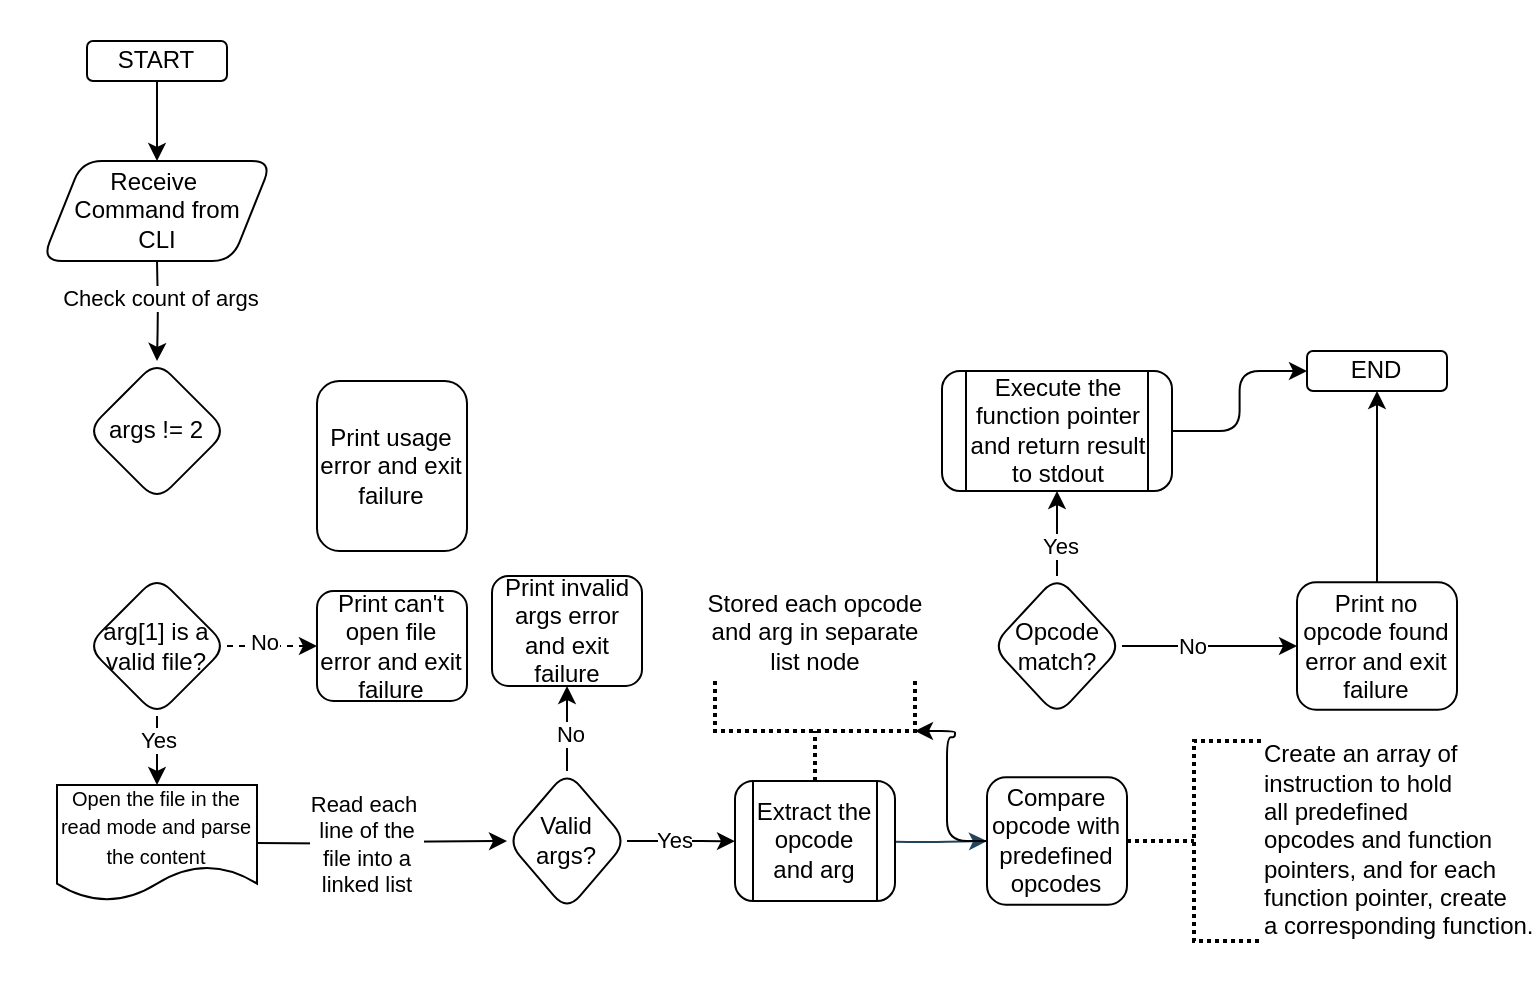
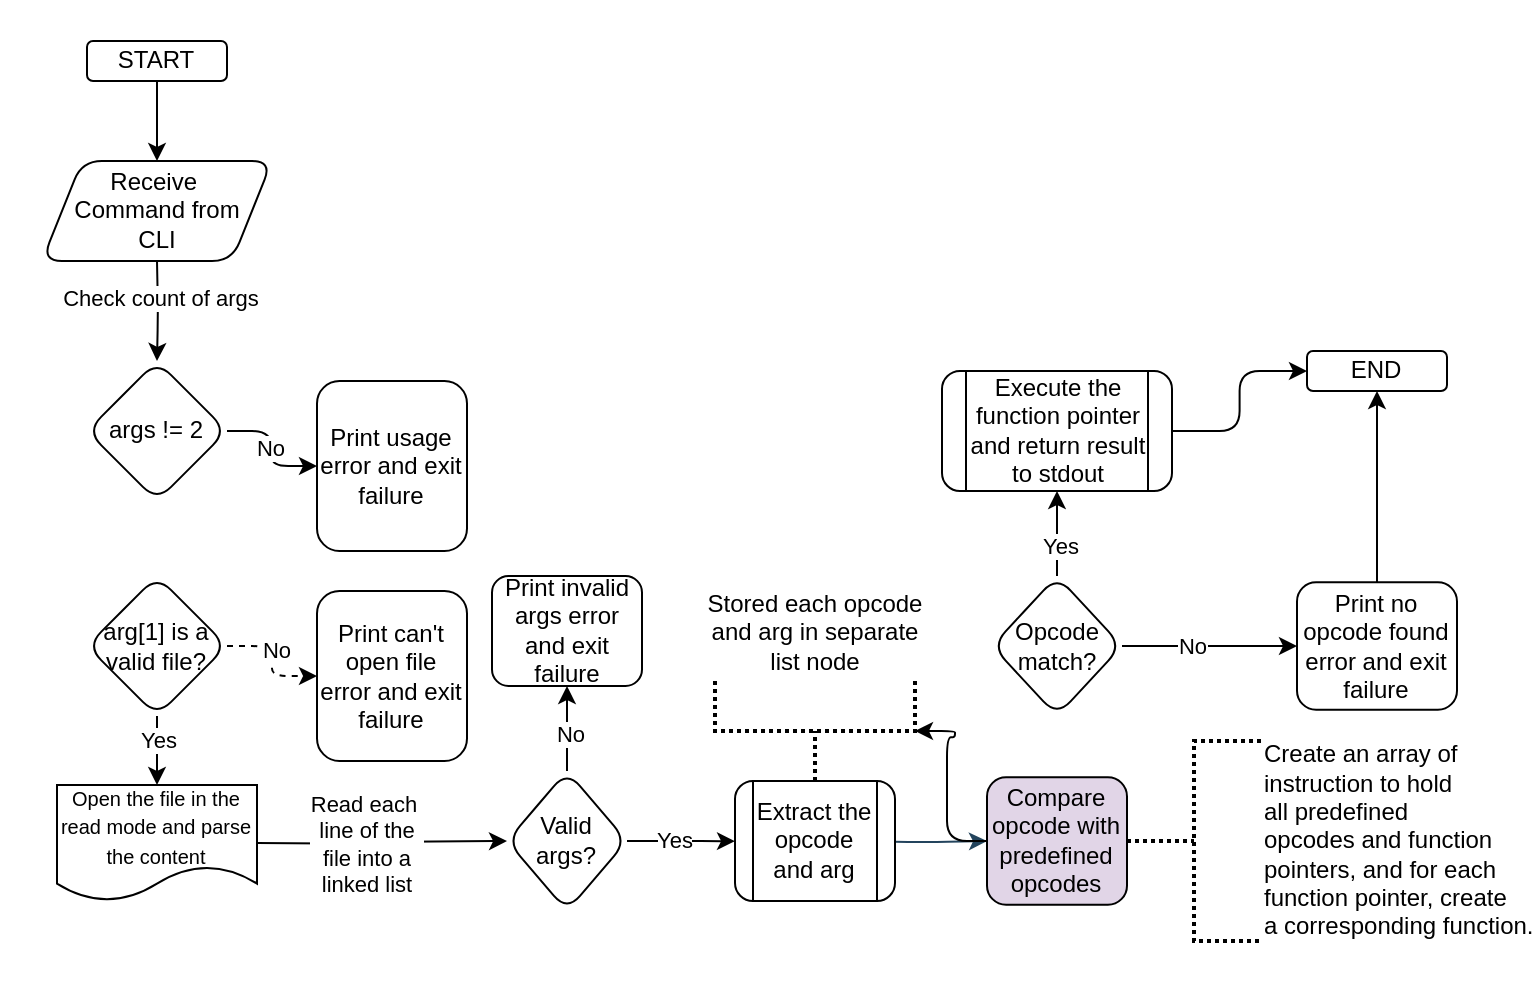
  <mxCell id="0" />
  <mxCell id="1" parent="0" />
  <mxCell id="2" value="" style="edgeStyle=orthogonalEdgeStyle;rounded=1;orthogonalLoop=1;jettySize=auto;html=1;" edge="1" parent="1" source="3"><mxGeometry relative="1" as="geometry"><mxPoint x="78" y="80" as="targetPoint" /></mxGeometry></mxCell>
  <mxCell id="3" value="START" style="rounded=1;whiteSpace=wrap;html=1;" vertex="1" parent="1"><mxGeometry x="43" y="20" width="70" height="20" as="geometry" /></mxCell>
  <mxCell id="4" value="" style="edgeStyle=orthogonalEdgeStyle;rounded=1;orthogonalLoop=1;jettySize=auto;html=1;" edge="1" parent="1" target="8"><mxGeometry relative="1" as="geometry"><mxPoint x="78" y="130" as="sourcePoint" /></mxGeometry></mxCell>
  <mxCell id="5" value="Check count of args" style="edgeLabel;html=1;align=center;verticalAlign=middle;resizable=0;points=[];rounded=1;" vertex="1" connectable="0" parent="4"><mxGeometry x="-0.24" y="1" relative="1" as="geometry"><mxPoint as="offset" /></mxGeometry></mxCell>
+ <mxCell id="6" value="" style="edgeStyle=orthogonalEdgeStyle;rounded=1;orthogonalLoop=1;jettySize=auto;html=1;" edge="1" parent="1" source="8" target="9"><mxGeometry relative="1" as="geometry" /></mxCell>
+ <mxCell id="7" value="No" style="edgeLabel;html=1;align=center;verticalAlign=middle;resizable=0;points=[];rounded=1;" vertex="1" connectable="0" parent="6"><mxGeometry y="-1" relative="1" as="geometry"><mxPoint as="offset" /></mxGeometry></mxCell>
  <mxCell id="8" value="args != 2" style="rhombus;whiteSpace=wrap;html=1;rounded=1;" vertex="1" parent="1"><mxGeometry x="43" y="180" width="70" height="70" as="geometry" /></mxCell>
  <mxCell id="9" value="Print usage error and exit failure" style="rounded=1;whiteSpace=wrap;html=1;" vertex="1" parent="1"><mxGeometry x="158" y="190" width="75" height="85" as="geometry" /></mxCell>
  <mxCell id="10" value="" style="edgeStyle=orthogonalEdgeStyle;rounded=1;orthogonalLoop=1;jettySize=auto;html=1;dashed=1;" edge="1" parent="1" source="14" target="15"><mxGeometry relative="1" as="geometry" /></mxCell>
  <mxCell id="11" value="No" style="edgeLabel;html=1;align=center;verticalAlign=middle;resizable=0;points=[];rounded=1;" vertex="1" connectable="0" parent="10"><mxGeometry x="-0.2" y="2" relative="1" as="geometry"><mxPoint as="offset" /></mxGeometry></mxCell>
  <mxCell id="12" value="" style="edgeStyle=orthogonalEdgeStyle;rounded=1;orthogonalLoop=1;jettySize=auto;html=1;" edge="1" parent="1" source="14" target="25"><mxGeometry relative="1" as="geometry"><mxPoint x="78" y="390" as="targetPoint" /></mxGeometry></mxCell>
  <mxCell id="13" value="Yes" style="edgeLabel;html=1;align=center;verticalAlign=middle;resizable=0;points=[];rounded=1;" vertex="1" connectable="0" parent="12"><mxGeometry x="0.28" relative="1" as="geometry"><mxPoint y="-6" as="offset" /></mxGeometry></mxCell>
  <mxCell id="14" value="arg[1] is a valid file?" style="rhombus;whiteSpace=wrap;html=1;rounded=1;" vertex="1" parent="1"><mxGeometry x="43" y="287.5" width="70" height="70" as="geometry" /></mxCell>
- <mxCell id="15" value="Print can't open file error and exit failure" style="rounded=1;whiteSpace=wrap;html=1;" vertex="1" parent="1"><mxGeometry x="158" y="295" width="75" height="55" as="geometry" /></mxCell>
+ <mxCell id="15" value="Print can't open file error and exit failure" style="rounded=1;whiteSpace=wrap;html=1;" vertex="1" parent="1"><mxGeometry x="158" y="295" width="75" height="85" as="geometry" /></mxCell>
  <mxCell id="16" value="" style="edgeStyle=orthogonalEdgeStyle;rounded=1;orthogonalLoop=1;jettySize=auto;html=1;exitX=1;exitY=0.5;exitDx=0;exitDy=0;" edge="1" parent="1"><mxGeometry relative="1" as="geometry"><mxPoint x="128" y="421" as="sourcePoint" /><mxPoint x="253" y="420" as="targetPoint" /></mxGeometry></mxCell>
  <mxCell id="17" value="Read each&amp;nbsp;&lt;br&gt;line of the&lt;br&gt;file into a&lt;br&gt;linked list" style="edgeLabel;html=1;align=center;verticalAlign=middle;resizable=0;points=[];rounded=1;" vertex="1" connectable="0" parent="16"><mxGeometry x="-0.127" relative="1" as="geometry"><mxPoint as="offset" /></mxGeometry></mxCell>
  <mxCell id="18" value="" style="edgeStyle=orthogonalEdgeStyle;rounded=1;orthogonalLoop=1;jettySize=auto;html=1;" edge="1" parent="1" source="22" target="23"><mxGeometry relative="1" as="geometry" /></mxCell>
  <mxCell id="19" value="No" style="edgeLabel;html=1;align=center;verticalAlign=middle;resizable=0;points=[];rounded=1;" vertex="1" connectable="0" parent="18"><mxGeometry x="-0.106" y="-1" relative="1" as="geometry"><mxPoint as="offset" /></mxGeometry></mxCell>
  <mxCell id="20" value="" style="edgeStyle=orthogonalEdgeStyle;rounded=1;orthogonalLoop=1;jettySize=auto;html=1;" edge="1" parent="1" source="22"><mxGeometry relative="1" as="geometry"><mxPoint x="367" y="420.1" as="targetPoint" /></mxGeometry></mxCell>
  <mxCell id="21" value="Yes" style="edgeLabel;html=1;align=center;verticalAlign=middle;resizable=0;points=[];rounded=1;" vertex="1" connectable="0" parent="20"><mxGeometry x="-0.15" y="1" relative="1" as="geometry"><mxPoint as="offset" /></mxGeometry></mxCell>
  <mxCell id="22" value="Valid args?" style="rhombus;whiteSpace=wrap;html=1;rounded=1;" vertex="1" parent="1"><mxGeometry x="253" y="385" width="60" height="70" as="geometry" /></mxCell>
  <mxCell id="23" value="Print invalid&lt;br&gt;args error and exit failure" style="rounded=1;whiteSpace=wrap;html=1;" vertex="1" parent="1"><mxGeometry x="245.5" y="287.5" width="75" height="55" as="geometry" /></mxCell>
  <mxCell id="24" value="" style="edgeStyle=orthogonalEdgeStyle;rounded=1;orthogonalLoop=1;jettySize=auto;html=1;strokeColor=#23445D;" edge="1" parent="1" target="28"><mxGeometry relative="1" as="geometry"><mxPoint x="433" y="420.1" as="sourcePoint" /></mxGeometry></mxCell>
  <mxCell id="25" value="&lt;font style=&quot;font-size: 10px;&quot;&gt;Open the file in the read mode and parse the content&lt;/font&gt;" style="shape=document;whiteSpace=wrap;html=1;boundedLbl=1;rounded=1;" vertex="1" parent="1"><mxGeometry x="28" y="392" width="100" height="58" as="geometry" /></mxCell>
  <mxCell id="26" value="Receive&amp;nbsp;&lt;br&gt;Command from&lt;br&gt;CLI" style="shape=parallelogram;perimeter=parallelogramPerimeter;whiteSpace=wrap;html=1;fixedSize=1;rounded=1;" vertex="1" parent="1"><mxGeometry x="20.5" y="80" width="115" height="50" as="geometry" /></mxCell>
  <mxCell id="27" value="" style="edgeStyle=orthogonalEdgeStyle;rounded=1;orthogonalLoop=1;jettySize=auto;html=1;" edge="1" parent="1" source="28" target="30"><mxGeometry relative="1" as="geometry" /></mxCell>
- <mxCell id="28" value="Compare opcode with predefined opcodes" style="rounded=1;whiteSpace=wrap;html=1;" vertex="1" parent="1"><mxGeometry x="493" y="388.13" width="70" height="63.75" as="geometry" /></mxCell>
+ <mxCell id="28" value="Compare opcode with predefined opcodes" style="rounded=1;whiteSpace=wrap;html=1;fillColor=#e1d5e7;" vertex="1" parent="1"><mxGeometry x="493" y="388.13" width="70" height="63.75" as="geometry" /></mxCell>
  <mxCell id="29" value="Extract the opcode and arg" style="shape=process;whiteSpace=wrap;html=1;backgroundOutline=1;rounded=1;" vertex="1" parent="1"><mxGeometry x="367" y="390" width="80" height="60" as="geometry" /></mxCell>
  <mxCell id="30" value="Stored each opcode&lt;br&gt;and arg in separate&lt;br&gt;list node" style="strokeWidth=2;html=1;shape=mxgraph.flowchart.annotation_2;align=center;labelPosition=center;pointerEvents=1;verticalAlign=bottom;fontFamily=Helvetica;fontSize=12;flipH=1;flipV=1;direction=south;horizontal=1;verticalLabelPosition=top;dashed=1;dashPattern=1 1;rounded=1;" vertex="1" parent="1"><mxGeometry x="357" y="340" width="100" height="50" as="geometry" /></mxCell>
  <mxCell id="31" value="Create an array of&lt;br&gt;instruction to hold&amp;nbsp;&lt;br&gt;all predefined&amp;nbsp;&lt;br&gt;opcodes and function&lt;br&gt;pointers, and for each&lt;br&gt;function pointer, create&lt;br&gt;a corresponding function." style="strokeWidth=2;html=1;shape=mxgraph.flowchart.annotation_2;align=left;labelPosition=right;pointerEvents=1;verticalAlign=middle;fontFamily=Helvetica;fontSize=12;flipH=1;flipV=1;direction=west;horizontal=1;verticalLabelPosition=middle;dashed=1;dashPattern=1 1;rounded=1;" vertex="1" parent="1"><mxGeometry x="563" y="370" width="67" height="100" as="geometry" /></mxCell>
  <mxCell id="32" value="" style="edgeStyle=orthogonalEdgeStyle;rounded=1;orthogonalLoop=1;jettySize=auto;html=1;" edge="1" parent="1" source="36" target="38"><mxGeometry relative="1" as="geometry" /></mxCell>
  <mxCell id="33" value="Yes" style="edgeLabel;html=1;align=center;verticalAlign=middle;resizable=0;points=[];" vertex="1" connectable="0" parent="32"><mxGeometry x="-0.271" relative="1" as="geometry"><mxPoint x="1" as="offset" /></mxGeometry></mxCell>
  <mxCell id="34" value="" style="edgeStyle=orthogonalEdgeStyle;rounded=1;orthogonalLoop=1;jettySize=auto;html=1;" edge="1" parent="1" source="36" target="40"><mxGeometry relative="1" as="geometry" /></mxCell>
  <mxCell id="35" value="No" style="edgeLabel;html=1;align=center;verticalAlign=middle;resizable=0;points=[];" vertex="1" connectable="0" parent="34"><mxGeometry x="-0.2" y="1" relative="1" as="geometry"><mxPoint y="1" as="offset" /></mxGeometry></mxCell>
  <mxCell id="36" value="Opcode&lt;br&gt;match?" style="rhombus;whiteSpace=wrap;html=1;rounded=1;" vertex="1" parent="1"><mxGeometry x="495.5" y="287.5" width="65" height="70" as="geometry" /></mxCell>
  <mxCell id="37" value="" style="edgeStyle=orthogonalEdgeStyle;rounded=1;orthogonalLoop=1;jettySize=auto;html=1;" edge="1" parent="1" source="38" target="41"><mxGeometry relative="1" as="geometry" /></mxCell>
  <mxCell id="38" value="Execute the function pointer and return result to stdout" style="shape=process;whiteSpace=wrap;html=1;backgroundOutline=1;rounded=1;" vertex="1" parent="1"><mxGeometry x="470.5" y="185" width="115" height="60" as="geometry" /></mxCell>
  <mxCell id="39" value="" style="edgeStyle=orthogonalEdgeStyle;rounded=1;orthogonalLoop=1;jettySize=auto;html=1;" edge="1" parent="1" source="40" target="41"><mxGeometry relative="1" as="geometry" /></mxCell>
  <mxCell id="40" value="Print no opcode found error and exit failure" style="rounded=1;whiteSpace=wrap;html=1;" vertex="1" parent="1"><mxGeometry x="648" y="290.63" width="80" height="63.75" as="geometry" /></mxCell>
  <mxCell id="41" value="END" style="rounded=1;whiteSpace=wrap;html=1;" vertex="1" parent="1"><mxGeometry x="653" y="175" width="70" height="20" as="geometry" /></mxCell>
